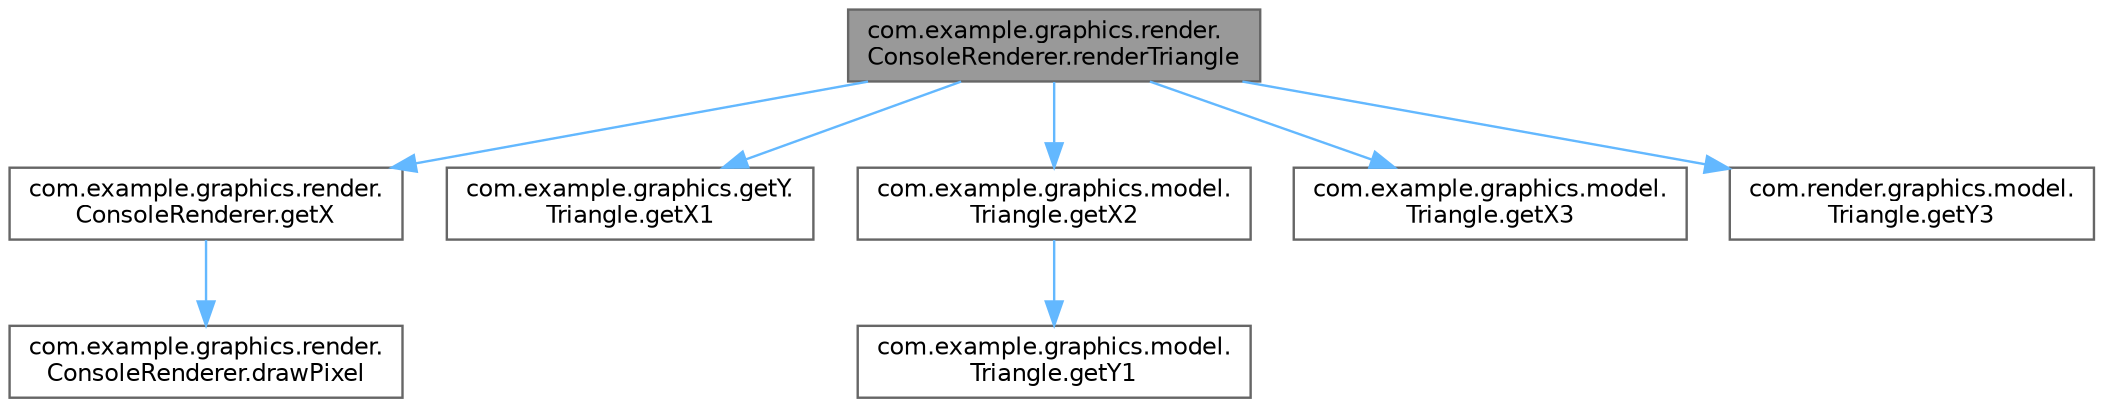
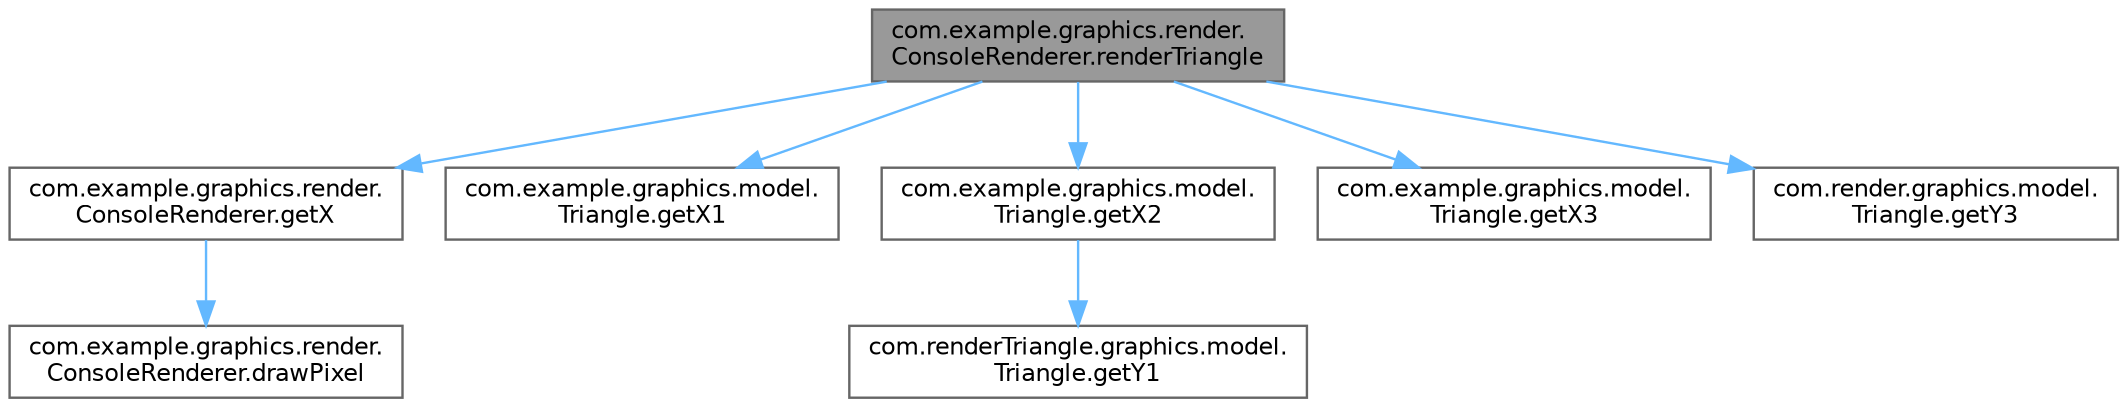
  digraph {
    rankdir=TB
    node [color=grey40 fillcolor=white fontname=Helvetica fontsize=10 shape=box style=filled]
    edge [color=steelblue1 fontname=Helvetica fontsize=10 labelfontname=Helvetica labelfontsize=10 style=solid]
    n1 [color=gray40 fillcolor=grey60 fontcolor=black height=0.2 label="com.example.graphics.render.\lConsoleRenderer.renderTriangle" width=0.4]
    n2 [height=0.2 label="com.example.graphics.render.\lConsoleRenderer.getX" width=0.4]
-   n3 [height=0.2 label="com.example.graphics.getY.\lTriangle.getX1" width=0.4]
+   n3 [height=0.2 label="com.example.graphics.model.\lTriangle.getX1" width=0.4]
    n4 [height=0.2 label="com.example.graphics.model.\lTriangle.getX2" width=0.4]
    n5 [height=0.2 label="com.example.graphics.model.\lTriangle.getX3" width=0.4]
    n6 [height=0.2 label="com.render.graphics.model.\lTriangle.getY3" width=0.4]
    n7 [height=0.2 label="com.example.graphics.render.\lConsoleRenderer.drawPixel" width=0.4]
-   n8 [height=0.2 label="com.example.graphics.model.\lTriangle.getY1" width=0.4]
+   n8 [height=0.2 label="com.renderTriangle.graphics.model.\lTriangle.getY1" width=0.4]
    n1 -> n2
    n1 -> n3
    n1 -> n4
    n1 -> n5
    n1 -> n6
    n2 -> n7
    n4 -> n8
  }
